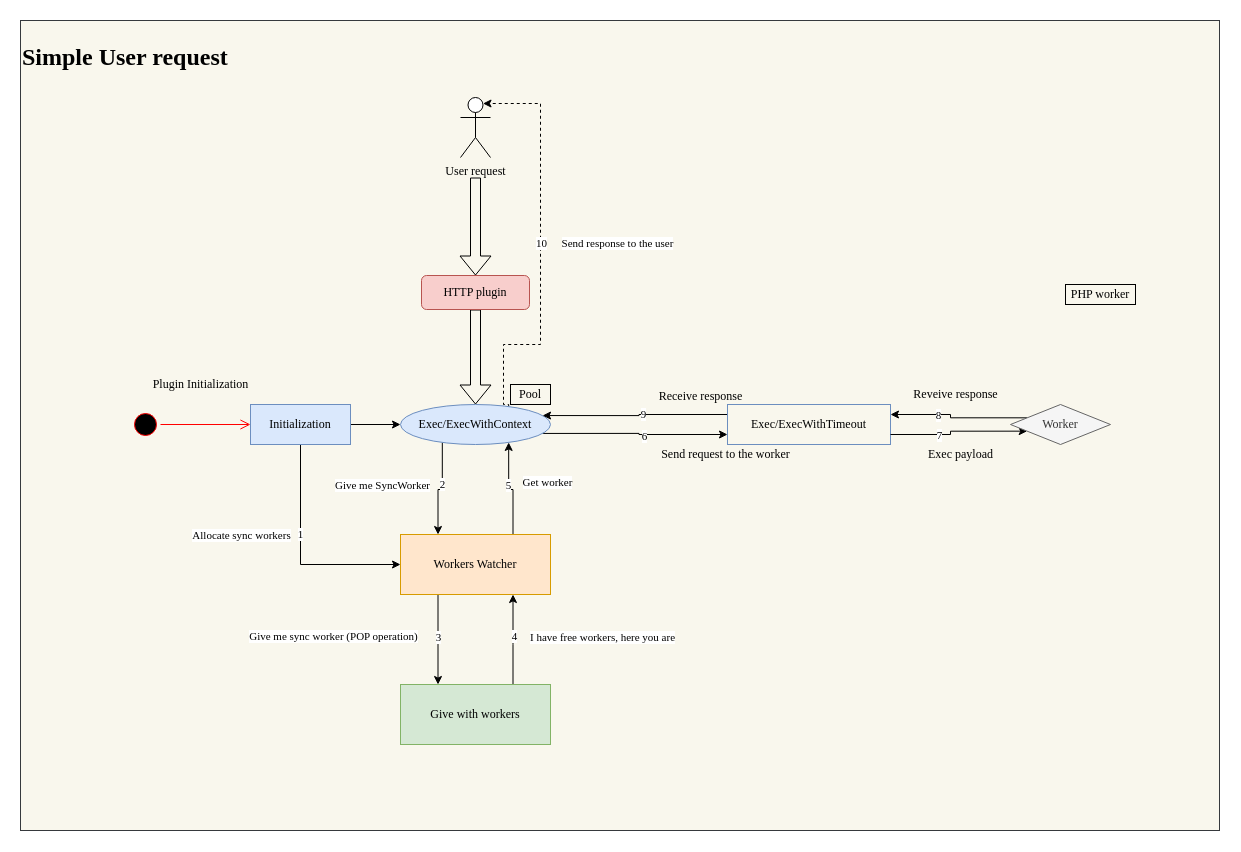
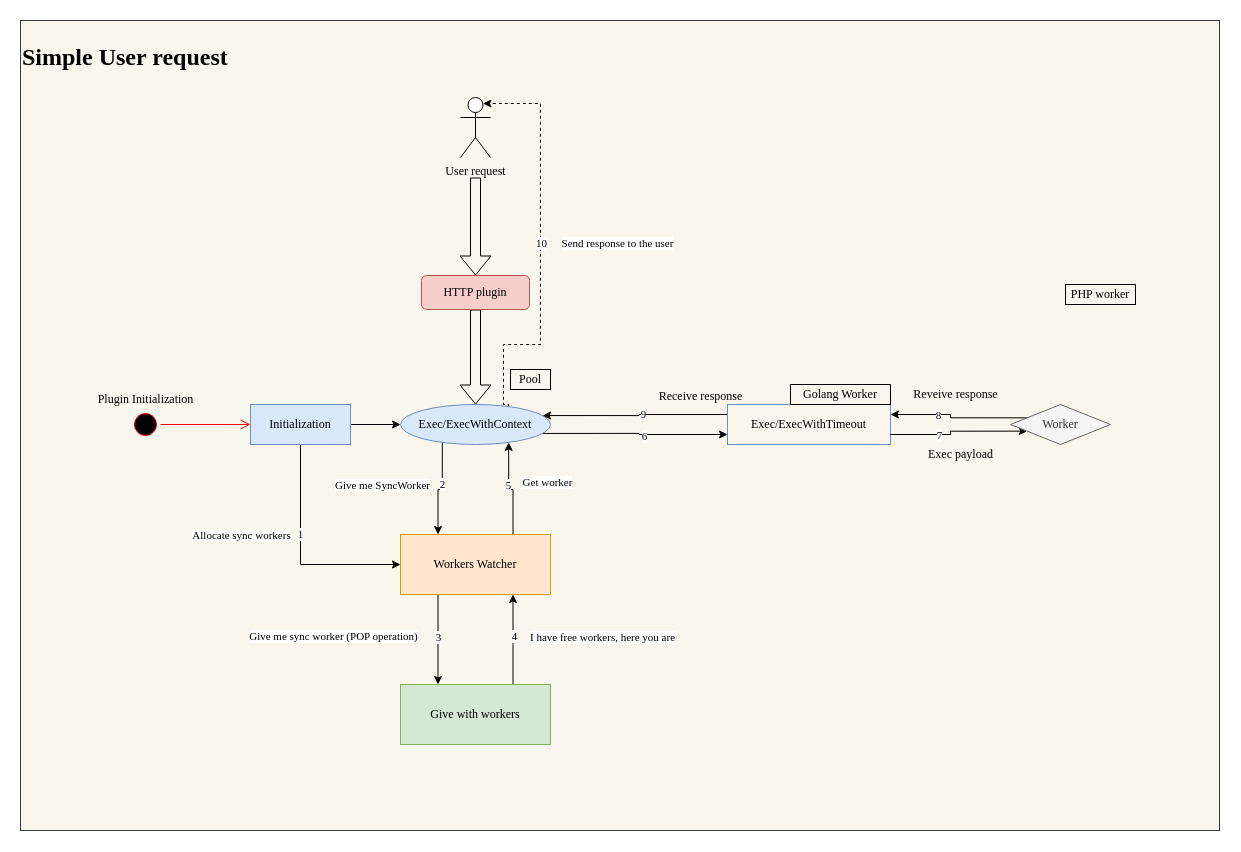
  <mxCell id="0" />
  <mxCell id="1" parent="0" />
  <mxCell id="2" value="&lt;h1&gt;Simple User request&lt;/h1&gt;" style="rounded=0;whiteSpace=wrap;html=1;fontFamily=Verdana;align=left;verticalAlign=top;fillColor=#f9f7ed;strokeColor=#36393d;" vertex="1" parent="1"><mxGeometry x="20" y="20" width="1199" height="810" as="geometry" /></mxCell>
  <mxCell id="3" style="edgeStyle=orthogonalEdgeStyle;rounded=0;orthogonalLoop=1;jettySize=auto;html=1;exitX=0.25;exitY=1;exitDx=0;exitDy=0;entryX=0.25;entryY=0;entryDx=0;entryDy=0;fontFamily=Verdana;" edge="1" parent="1" source="9" target="27"><mxGeometry relative="1" as="geometry"><mxPoint x="431" y="664" as="targetPoint" /></mxGeometry></mxCell>
  <mxCell id="4" value="Give me sync worker (POP operation)" style="edgeLabel;html=1;align=center;verticalAlign=middle;resizable=0;points=[];fontFamily=Verdana;" vertex="1" connectable="0" parent="3"><mxGeometry x="-0.065" y="8" relative="1" as="geometry"><mxPoint x="-113.5" y="-0.12" as="offset" /></mxGeometry></mxCell>
  <mxCell id="5" value="3" style="edgeLabel;html=1;align=center;verticalAlign=middle;resizable=0;points=[];fontFamily=Verdana;" vertex="1" connectable="0" parent="3"><mxGeometry x="-0.268" y="4" relative="1" as="geometry"><mxPoint x="-4.5" y="9.04" as="offset" /></mxGeometry></mxCell>
  <mxCell id="6" style="edgeStyle=orthogonalEdgeStyle;rounded=0;orthogonalLoop=1;jettySize=auto;html=1;exitX=0.75;exitY=0;exitDx=0;exitDy=0;entryX=0.75;entryY=1;entryDx=0;entryDy=0;fontFamily=Verdana;" edge="1" parent="1" source="9" target="23"><mxGeometry relative="1" as="geometry" /></mxCell>
  <mxCell id="7" value="5" style="edgeLabel;html=1;align=center;verticalAlign=middle;resizable=0;points=[];fontFamily=Verdana;" vertex="1" connectable="0" parent="6"><mxGeometry x="0.244" y="-3" relative="1" as="geometry"><mxPoint x="-3.5" y="5.83" as="offset" /></mxGeometry></mxCell>
  <mxCell id="8" value="Get worker" style="edgeLabel;html=1;align=center;verticalAlign=middle;resizable=0;points=[];fontFamily=Verdana;" vertex="1" connectable="0" parent="6"><mxGeometry x="-0.216" y="2" relative="1" as="geometry"><mxPoint x="35.5" y="-14.65" as="offset" /></mxGeometry></mxCell>
  <mxCell id="9" value="Workers Watcher" style="rounded=0;whiteSpace=wrap;html=1;fillColor=#ffe6cc;strokeColor=#d79b00;fontFamily=Verdana;" vertex="1" parent="1"><mxGeometry x="400" y="534" width="150" height="60" as="geometry" /></mxCell>
  <mxCell id="10" style="edgeStyle=orthogonalEdgeStyle;rounded=0;orthogonalLoop=1;jettySize=auto;html=1;exitX=1;exitY=0.5;exitDx=0;exitDy=0;entryX=0;entryY=0.5;entryDx=0;entryDy=0;fontFamily=Verdana;" edge="1" parent="1" source="14" target="23"><mxGeometry relative="1" as="geometry" /></mxCell>
  <mxCell id="11" style="edgeStyle=orthogonalEdgeStyle;rounded=0;orthogonalLoop=1;jettySize=auto;html=1;exitX=0.5;exitY=1;exitDx=0;exitDy=0;entryX=0;entryY=0.5;entryDx=0;entryDy=0;fontFamily=Verdana;" edge="1" parent="1" source="14" target="9"><mxGeometry relative="1" as="geometry"><Array as="points"><mxPoint x="300" y="564" /></Array></mxGeometry></mxCell>
  <mxCell id="12" value="Allocate sync workers" style="edgeLabel;html=1;align=center;verticalAlign=middle;resizable=0;points=[];fontFamily=Verdana;" vertex="1" connectable="0" parent="11"><mxGeometry x="-0.547" y="4" relative="1" as="geometry"><mxPoint x="-64" y="40" as="offset" /></mxGeometry></mxCell>
  <mxCell id="13" value="1" style="edgeLabel;html=1;align=center;verticalAlign=middle;resizable=0;points=[];fontFamily=Verdana;" vertex="1" connectable="0" parent="11"><mxGeometry x="-0.135" y="3" relative="1" as="geometry"><mxPoint x="-4" y="-5.17" as="offset" /></mxGeometry></mxCell>
  <mxCell id="14" value="Initialization" style="rounded=0;whiteSpace=wrap;html=1;fillColor=#dae8fc;strokeColor=#6c8ebf;fontFamily=Verdana;" vertex="1" parent="1"><mxGeometry x="250" y="404" width="100" height="40" as="geometry" /></mxCell>
  <mxCell id="15" style="edgeStyle=orthogonalEdgeStyle;rounded=0;orthogonalLoop=1;jettySize=auto;html=1;exitX=0.25;exitY=1;exitDx=0;exitDy=0;entryX=0.25;entryY=0;entryDx=0;entryDy=0;fontFamily=Verdana;" edge="1" parent="1" source="23" target="9"><mxGeometry relative="1" as="geometry" /></mxCell>
  <mxCell id="16" value="Give me SyncWorker" style="edgeLabel;html=1;align=center;verticalAlign=middle;resizable=0;points=[];fontFamily=Verdana;" vertex="1" connectable="0" parent="15"><mxGeometry x="-0.26" y="7" relative="1" as="geometry"><mxPoint x="-67.5" y="6.67" as="offset" /></mxGeometry></mxCell>
  <mxCell id="17" value="2" style="edgeLabel;html=1;align=center;verticalAlign=middle;resizable=0;points=[];fontFamily=Verdana;" vertex="1" connectable="0" parent="15"><mxGeometry x="-0.33" y="6" relative="1" as="geometry"><mxPoint x="-6.5" y="9.77" as="offset" /></mxGeometry></mxCell>
  <mxCell id="18" style="edgeStyle=orthogonalEdgeStyle;rounded=0;orthogonalLoop=1;jettySize=auto;html=1;exitX=1;exitY=0.75;exitDx=0;exitDy=0;entryX=0;entryY=0.75;entryDx=0;entryDy=0;fontFamily=Verdana;" edge="1" parent="1" source="23" target="29"><mxGeometry relative="1" as="geometry" /></mxCell>
  <mxCell id="19" value="6" style="edgeLabel;html=1;align=center;verticalAlign=middle;resizable=0;points=[];fontFamily=Verdana;" vertex="1" connectable="0" parent="18"><mxGeometry x="0.156" relative="1" as="geometry"><mxPoint x="-5.25" y="1" as="offset" /></mxGeometry></mxCell>
  <mxCell id="20" style="edgeStyle=orthogonalEdgeStyle;rounded=0;orthogonalLoop=1;jettySize=auto;html=1;exitX=0.75;exitY=0;exitDx=0;exitDy=0;entryX=0.75;entryY=0.1;entryDx=0;entryDy=0;entryPerimeter=0;fontFamily=Verdana;dashed=1;" edge="1" parent="1" source="23" target="31"><mxGeometry relative="1" as="geometry"><Array as="points"><mxPoint x="503" y="404" /><mxPoint x="503" y="344" /><mxPoint x="540" y="344" /><mxPoint x="540" y="103" /></Array></mxGeometry></mxCell>
  <mxCell id="21" value="10" style="edgeLabel;html=1;align=center;verticalAlign=middle;resizable=0;points=[];fontFamily=Verdana;" vertex="1" connectable="0" parent="20"><mxGeometry x="0.021" relative="1" as="geometry"><mxPoint as="offset" /></mxGeometry></mxCell>
  <mxCell id="22" value="Send response to the user" style="edgeLabel;html=1;align=center;verticalAlign=middle;resizable=0;points=[];fontFamily=Verdana;" vertex="1" connectable="0" parent="20"><mxGeometry x="-0.12" y="-4" relative="1" as="geometry"><mxPoint x="72" y="-28.5" as="offset" /></mxGeometry></mxCell>
  <mxCell id="23" value="Exec/ExecWithContext" style="ellipse;whiteSpace=wrap;html=1;fillColor=#dae8fc;strokeColor=#6c8ebf;fontFamily=Verdana;" vertex="1" parent="1"><mxGeometry x="400" y="404" width="150" height="40" as="geometry" /></mxCell>
  <mxCell id="24" style="edgeStyle=orthogonalEdgeStyle;rounded=0;orthogonalLoop=1;jettySize=auto;html=1;exitX=0.75;exitY=0;exitDx=0;exitDy=0;entryX=0.75;entryY=1;entryDx=0;entryDy=0;fontFamily=Verdana;" edge="1" parent="1" source="27" target="9"><mxGeometry relative="1" as="geometry"><Array as="points"><mxPoint x="513" y="644" /><mxPoint x="513" y="644" /></Array></mxGeometry></mxCell>
  <mxCell id="25" value="4" style="edgeLabel;html=1;align=center;verticalAlign=middle;resizable=0;points=[];fontFamily=Verdana;" vertex="1" connectable="0" parent="24"><mxGeometry x="0.334" y="-3" relative="1" as="geometry"><mxPoint x="-2.5" y="11.83" as="offset" /></mxGeometry></mxCell>
  <mxCell id="26" value="I have free workers, here you are" style="edgeLabel;html=1;align=center;verticalAlign=middle;resizable=0;points=[];fontFamily=Verdana;" vertex="1" connectable="0" parent="24"><mxGeometry x="0.321" y="-2" relative="1" as="geometry"><mxPoint x="86.5" y="11.44" as="offset" /></mxGeometry></mxCell>
  <mxCell id="27" value="Give with workers" style="rounded=0;whiteSpace=wrap;html=1;fillColor=#d5e8d4;strokeColor=#82b366;fontFamily=Verdana;" vertex="1" parent="1"><mxGeometry x="400" y="684" width="150" height="60" as="geometry" /></mxCell>
  <mxCell id="28" value="9" style="edgeStyle=orthogonalEdgeStyle;rounded=0;orthogonalLoop=1;jettySize=auto;html=1;exitX=0;exitY=0.25;exitDx=0;exitDy=0;entryX=1;entryY=0.25;entryDx=0;entryDy=0;fontFamily=Verdana;" edge="1" parent="1" source="29" target="23"><mxGeometry x="-0.093" relative="1" as="geometry"><mxPoint as="offset" /></mxGeometry></mxCell>
  <mxCell id="29" value="Exec/ExecWithTimeout" style="rounded=0;whiteSpace=wrap;html=1;fillColor=#f9f7ed;strokeColor=#6c8ebf;fontFamily=Verdana;" vertex="1" parent="1"><mxGeometry x="727" y="404" width="163" height="40" as="geometry" /></mxCell>
  <mxCell id="30" value="" style="shape=flexArrow;endArrow=classic;html=1;entryX=0.5;entryY=0;entryDx=0;entryDy=0;fontFamily=Verdana;exitX=0.5;exitY=1;exitDx=0;exitDy=0;" edge="1" parent="1" source="44" target="23"><mxGeometry width="50" height="50" relative="1" as="geometry"><mxPoint x="475" y="314" as="sourcePoint" /><mxPoint x="500" y="304" as="targetPoint" /></mxGeometry></mxCell>
  <mxCell id="31" value="User request" style="shape=umlActor;verticalLabelPosition=bottom;verticalAlign=top;html=1;fontFamily=Verdana;" vertex="1" parent="1"><mxGeometry x="460" y="97" width="30" height="60" as="geometry" /></mxCell>
- <mxCell id="32" value="Send request to the worker" style="text;html=1;align=center;verticalAlign=middle;resizable=0;points=[];autosize=1;fontFamily=Verdana;" vertex="1" parent="1"><mxGeometry x="645" y="444" width="160" height="20" as="geometry" /></mxCell>
  <mxCell id="33" value="Receive response" style="text;html=1;align=center;verticalAlign=middle;resizable=0;points=[];autosize=1;fontFamily=Verdana;" vertex="1" parent="1"><mxGeometry x="645" y="386" width="110" height="20" as="geometry" /></mxCell>
  <mxCell id="34" value="" style="ellipse;html=1;shape=startState;fillColor=#000000;strokeColor=#ff0000;fontFamily=Verdana;" vertex="1" parent="1"><mxGeometry x="130" y="409" width="30" height="30" as="geometry" /></mxCell>
  <mxCell id="35" value="" style="edgeStyle=orthogonalEdgeStyle;html=1;verticalAlign=bottom;endArrow=open;endSize=8;strokeColor=#ff0000;entryX=0;entryY=0.5;entryDx=0;entryDy=0;fontFamily=Verdana;" edge="1" source="34" parent="1" target="14"><mxGeometry relative="1" as="geometry"><mxPoint x="220" y="444" as="targetPoint" /></mxGeometry></mxCell>
- <mxCell id="36" value="Plugin Initialization" style="text;html=1;align=center;verticalAlign=middle;resizable=0;points=[];autosize=1;fontFamily=Verdana;" vertex="1" parent="1"><mxGeometry x="145" y="374" width="110" height="20" as="geometry" /></mxCell>
+ <mxCell id="36" value="Plugin Initialization" style="text;html=1;align=center;verticalAlign=middle;resizable=0;points=[];autosize=1;fontFamily=Verdana;" vertex="1" parent="1"><mxGeometry x="90" y="389" width="110" height="20" as="geometry" /></mxCell>
  <mxCell id="37" style="edgeStyle=orthogonalEdgeStyle;rounded=0;orthogonalLoop=1;jettySize=auto;html=1;exitX=1;exitY=0.75;exitDx=0;exitDy=0;entryX=0;entryY=0.75;entryDx=0;entryDy=0;fontFamily=Verdana;" edge="1" parent="1" source="29" target="41"><mxGeometry relative="1" as="geometry" /></mxCell>
  <mxCell id="38" value="7" style="edgeLabel;html=1;align=center;verticalAlign=middle;resizable=0;points=[];fontFamily=Verdana;" vertex="1" connectable="0" parent="37"><mxGeometry x="-0.246" relative="1" as="geometry"><mxPoint x="-5" as="offset" /></mxGeometry></mxCell>
  <mxCell id="39" style="edgeStyle=orthogonalEdgeStyle;rounded=0;orthogonalLoop=1;jettySize=auto;html=1;exitX=0;exitY=0.25;exitDx=0;exitDy=0;entryX=1;entryY=0.25;entryDx=0;entryDy=0;fontFamily=Verdana;" edge="1" parent="1" source="41" target="29"><mxGeometry relative="1" as="geometry" /></mxCell>
  <mxCell id="40" value="8" style="edgeLabel;html=1;align=center;verticalAlign=middle;resizable=0;points=[];fontFamily=Verdana;" vertex="1" connectable="0" parent="39"><mxGeometry x="0.191" y="3" relative="1" as="geometry"><mxPoint x="-9.33" y="-3" as="offset" /></mxGeometry></mxCell>
  <mxCell id="41" value="Worker" style="rhombus;whiteSpace=wrap;html=1;fillColor=#f5f5f5;strokeColor=#666666;fontFamily=Verdana;fontColor=#333333;" vertex="1" parent="1"><mxGeometry x="1010" y="404" width="100" height="40" as="geometry" /></mxCell>
  <mxCell id="42" value="Exec payload" style="text;html=1;align=center;verticalAlign=middle;resizable=0;points=[];autosize=1;fontFamily=Verdana;" vertex="1" parent="1"><mxGeometry x="915" y="444" width="90" height="20" as="geometry" /></mxCell>
  <mxCell id="43" value="Reveive response" style="text;html=1;align=center;verticalAlign=middle;resizable=0;points=[];autosize=1;fontFamily=Verdana;" vertex="1" parent="1"><mxGeometry x="900" y="384" width="110" height="20" as="geometry" /></mxCell>
  <mxCell id="44" value="HTTP plugin" style="whiteSpace=wrap;html=1;fontFamily=Verdana;fillColor=#f8cecc;strokeColor=#b85450;rounded=1;" vertex="1" parent="1"><mxGeometry x="421" y="275" width="108" height="34" as="geometry" /></mxCell>
  <mxCell id="45" value="" style="shape=flexArrow;endArrow=classic;html=1;entryX=0.5;entryY=0;entryDx=0;entryDy=0;fontFamily=Verdana;" edge="1" parent="1" target="44"><mxGeometry width="50" height="50" relative="1" as="geometry"><mxPoint x="475" y="177" as="sourcePoint" /><mxPoint x="474.58" y="258" as="targetPoint" /></mxGeometry></mxCell>
- <mxCell id="46" value="Pool" style="text;html=1;fillColor=none;align=center;verticalAlign=middle;whiteSpace=wrap;rounded=0;fontFamily=Verdana;strokeColor=#000000;" vertex="1" parent="1"><mxGeometry x="510" y="384" width="40" height="20" as="geometry" /></mxCell>
+ <mxCell id="46" value="Pool" style="text;html=1;fillColor=none;align=center;verticalAlign=middle;whiteSpace=wrap;rounded=0;fontFamily=Verdana;strokeColor=#000000;" vertex="1" parent="1"><mxGeometry x="510" y="369" width="40" height="20" as="geometry" /></mxCell>
+ <mxCell id="47" value="Golang Worker" style="text;html=1;fillColor=none;align=center;verticalAlign=middle;whiteSpace=wrap;rounded=0;fontFamily=Verdana;strokeColor=#000000;" vertex="1" parent="1"><mxGeometry x="790" y="384" width="100" height="20" as="geometry" /></mxCell>
  <mxCell id="48" value="PHP worker" style="text;html=1;fillColor=none;align=center;verticalAlign=middle;whiteSpace=wrap;rounded=0;fontFamily=Verdana;strokeColor=#000000;" vertex="1" parent="1"><mxGeometry x="1065" y="284" width="70" height="20" as="geometry" /></mxCell>
